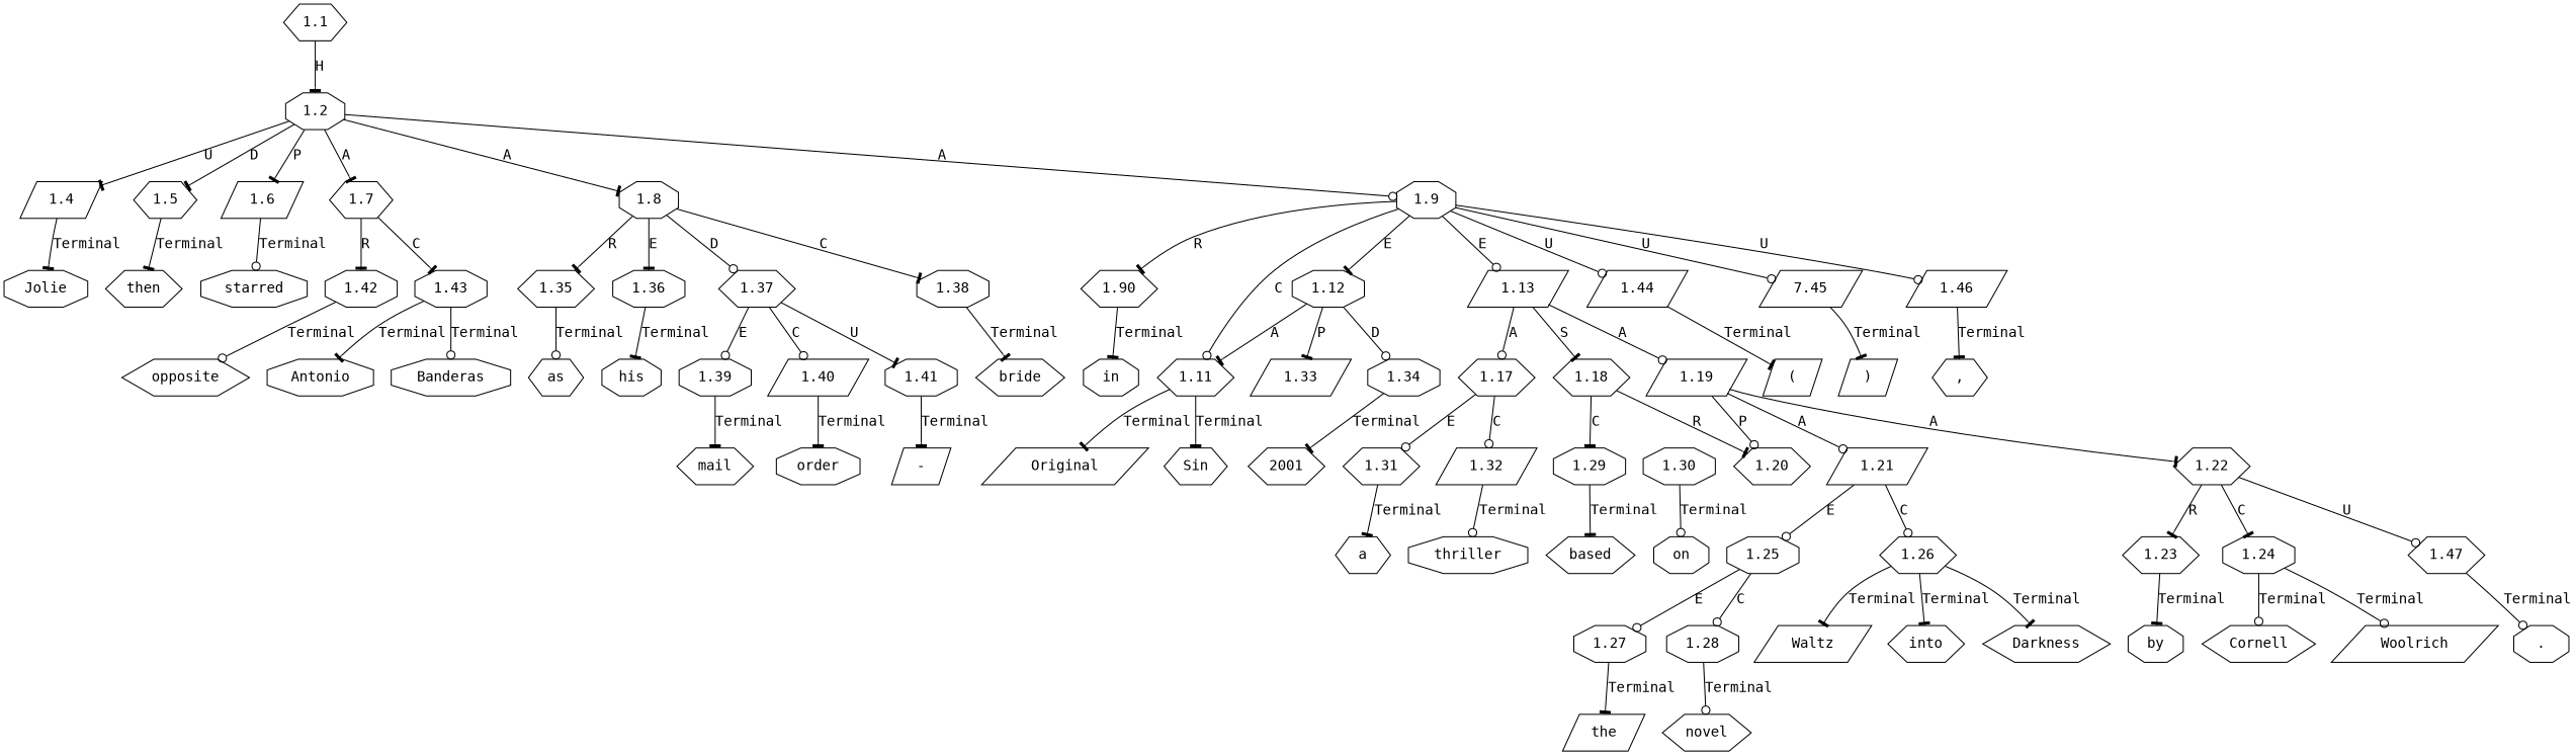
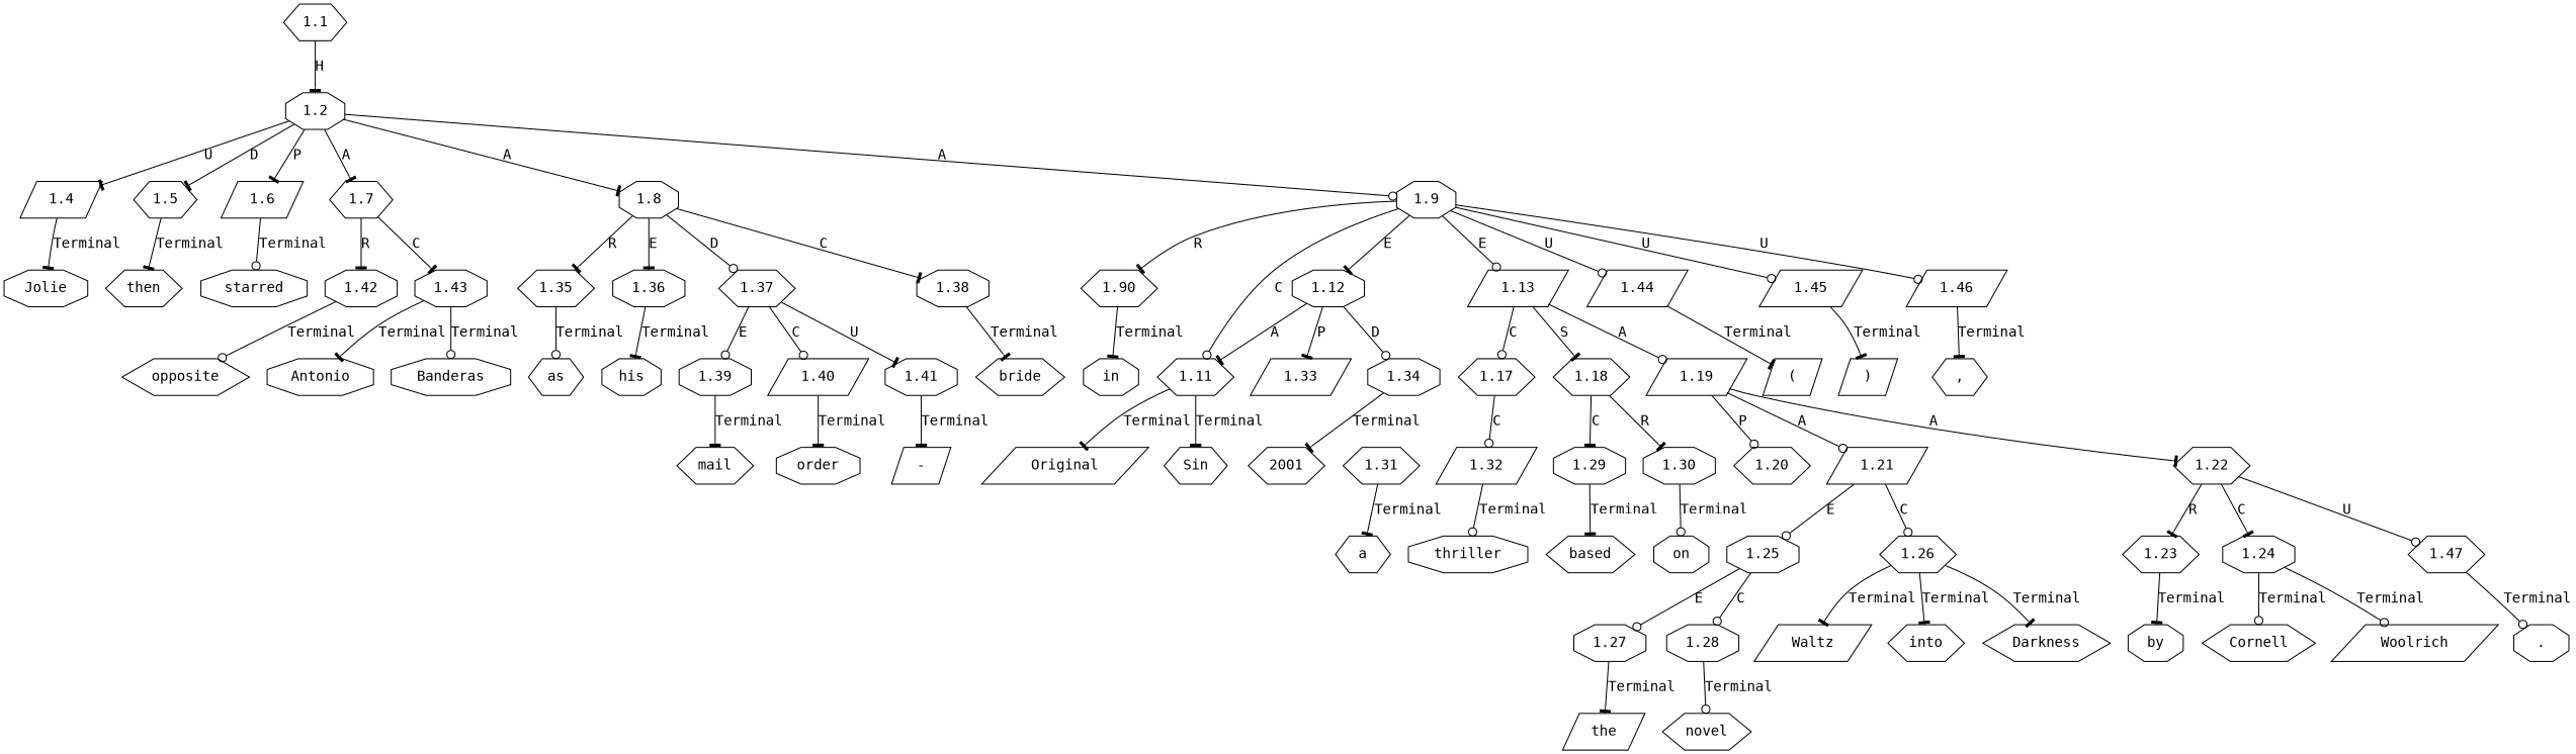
  digraph {
    fontname="DejaVu Sans Mono"
    node [fontname="DejaVu Sans Mono" ordering=out shape=hexagon]
    edge [arrowhead=tee fontname="DejaVu Sans Mono" ordering=out]
    n1 [label=Jolie shape=octagon]
    n2 [label="-" shape=parallelogram]
    n3 [label=order shape=octagon]
    n4 [label=bride]
    n5 [label=in shape=octagon]
    n6 [label=Original shape=parallelogram]
    n7 [label=Sin]
    n8 [label="(" shape=parallelogram]
    n9 [label=2001]
    n10 [label=")" shape=parallelogram]
    n11 [label=","]
    n12 [label=then]
    n13 [label=a]
    n14 [label=thriller shape=octagon]
    n15 [label=based]
    n16 [label=on shape=octagon]
    n17 [label=the shape=parallelogram]
    n18 [label=novel]
    n19 [label=Waltz shape=parallelogram]
    n20 [label=into]
    n21 [label=Darkness]
    n22 [label=by shape=octagon]
    n23 [label=starred shape=octagon]
    n24 [label=Cornell]
    n25 [label=Woolrich shape=parallelogram]
    n26 [label="." shape=octagon]
    n27 [label=opposite]
    n28 [label=Antonio shape=octagon]
    n29 [label=Banderas shape=octagon]
    n30 [label=as]
    n31 [label=his shape=octagon]
    n32 [label=mail]
    n33 [label=1.1]
    n34 [label=1.2 shape=octagon]
    n35 [label=1.4 shape=parallelogram]
    n36 [label=1.5]
    n37 [label=1.6 shape=parallelogram]
    n38 [label=1.7]
    n39 [label=1.8 shape=octagon]
    n40 [label=1.9 shape=octagon]
    n41 [label=1.42 shape=octagon]
    n42 [label=1.43 shape=octagon]
    n43 [label=1.35]
    n44 [label=1.36 shape=octagon]
    n45 [label=1.37]
    n46 [label=1.38 shape=octagon]
    n47 [label=1.90]
    n48 [label=1.11]
    n49 [label=1.12 shape=octagon]
    n50 [label=1.13 shape=parallelogram]
    n51 [label=1.44 shape=parallelogram]
-   n52 [label=7.45 shape=parallelogram]
+   n52 [label=1.45 shape=parallelogram]
    n53 [label=1.46 shape=parallelogram]
    n54 [label=1.39 shape=octagon]
    n55 [label=1.40 shape=parallelogram]
    n56 [label=1.41 shape=octagon]
    n57 [label=1.33 shape=parallelogram]
    n58 [label=1.34 shape=octagon]
    n59 [label=1.17]
    n60 [label=1.18]
    n61 [label=1.19 shape=parallelogram]
    n62 [label=1.31]
    n63 [label=1.32 shape=parallelogram]
    n64 [label=1.29 shape=octagon]
    n65 [label=1.30 shape=octagon]
    n66 [label=1.20]
    n67 [label=1.21 shape=parallelogram]
    n68 [label=1.22]
    n69 [label=1.25 shape=octagon]
    n70 [label=1.26]
    n71 [label=1.23]
    n72 [label=1.24 shape=octagon]
    n73 [label=1.47]
    n74 [label=1.27 shape=octagon]
    n75 [label=1.28 shape=octagon]
    n33 -> n34 [label=H]
    n34 -> n35 [label=U]
    n34 -> n36 [label=D]
    n34 -> n37 [label=P]
    n34 -> n38 [label=A]
    n34 -> n39 [label=A]
    n34 -> n40 [arrowhead=odot label=A]
    n35 -> n1 [label=Terminal]
    n36 -> n12 [label=Terminal]
    n37 -> n23 [arrowhead=odot label=Terminal]
    n38 -> n41 [label=R]
    n38 -> n42 [label=C]
    n39 -> n43 [label=R]
    n39 -> n44 [label=E]
    n39 -> n45 [arrowhead=odot label=D]
    n39 -> n46 [label=C]
    n40 -> n47 [label=R]
    n40 -> n48 [arrowhead=odot label=C]
    n40 -> n49 [label=E]
    n40 -> n50 [arrowhead=odot label=E]
    n40 -> n51 [arrowhead=odot label=U]
    n40 -> n52 [arrowhead=odot label=U]
    n40 -> n53 [arrowhead=odot label=U]
    n41 -> n27 [arrowhead=odot label=Terminal]
    n42 -> n28 [label=Terminal]
    n42 -> n29 [arrowhead=odot label=Terminal]
    n43 -> n30 [arrowhead=odot label=Terminal]
    n44 -> n31 [label=Terminal]
    n45 -> n54 [arrowhead=odot label=E]
    n45 -> n55 [arrowhead=odot label=C]
    n45 -> n56 [label=U]
    n46 -> n4 [label=Terminal]
    n47 -> n5 [label=Terminal]
    n48 -> n6 [label=Terminal]
    n48 -> n7 [label=Terminal]
    n49 -> n48 [label=A]
    n49 -> n57 [label=P]
    n49 -> n58 [arrowhead=odot label=D]
-   n50 -> n59 [arrowhead=odot label=A]
+   n50 -> n59 [arrowhead=odot label=C]
    n50 -> n60 [label=S]
    n50 -> n61 [arrowhead=odot label=A]
    n51 -> n8 [label=Terminal]
    n52 -> n10 [label=Terminal]
    n53 -> n11 [label=Terminal]
    n54 -> n32 [label=Terminal]
    n55 -> n3 [label=Terminal]
    n56 -> n2 [label=Terminal]
    n58 -> n9 [label=Terminal]
-   n59 -> n62 [arrowhead=odot label=E]
    n59 -> n63 [arrowhead=odot label=C]
    n60 -> n64 [label=C]
-   n60 -> n66 [label=R]
+   n60 -> n65 [label=R]
    n61 -> n66 [arrowhead=odot label=P]
    n61 -> n67 [arrowhead=odot label=A]
    n61 -> n68 [label=A]
    n62 -> n13 [label=Terminal]
    n63 -> n14 [arrowhead=odot label=Terminal]
    n64 -> n15 [label=Terminal]
    n65 -> n16 [arrowhead=odot label=Terminal]
    n67 -> n69 [arrowhead=odot label=E]
    n67 -> n70 [arrowhead=odot label=C]
    n68 -> n71 [label=R]
    n68 -> n72 [label=C]
    n68 -> n73 [arrowhead=odot label=U]
    n69 -> n74 [arrowhead=odot label=E]
    n69 -> n75 [arrowhead=odot label=C]
    n70 -> n19 [label=Terminal]
    n70 -> n20 [label=Terminal]
    n70 -> n21 [label=Terminal]
    n71 -> n22 [label=Terminal]
    n72 -> n24 [arrowhead=odot label=Terminal]
    n72 -> n25 [arrowhead=odot label=Terminal]
    n73 -> n26 [arrowhead=odot label=Terminal]
    n74 -> n17 [label=Terminal]
    n75 -> n18 [arrowhead=odot label=Terminal]
  }
